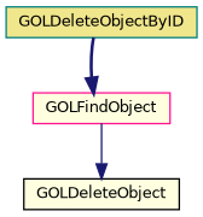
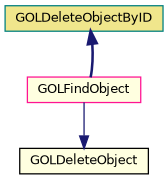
  digraph {
    rankdir=TB
    node [fillcolor=lightyellow fontname=Helvetica fontsize=10 shape=record style=filled]
    edge [color=midnightblue fontname=Helvetica fontsize=10 labelfontname=Helvetica labelfontsize=10]
    n1 [color=teal fillcolor=khaki fontcolor=black height=0.2 label=GOLDeleteObjectByID width=0.4]
    n2 [color=deeppink height=0.2 label=GOLFindObject width=0.4]
    n3 [color=black height=0.2 label=GOLDeleteObject width=0.4]
-   n1 -> n2 [style=bold]
+   n2 -> n1 [style=bold]
    n2 -> n3 [style=solid]
  }
